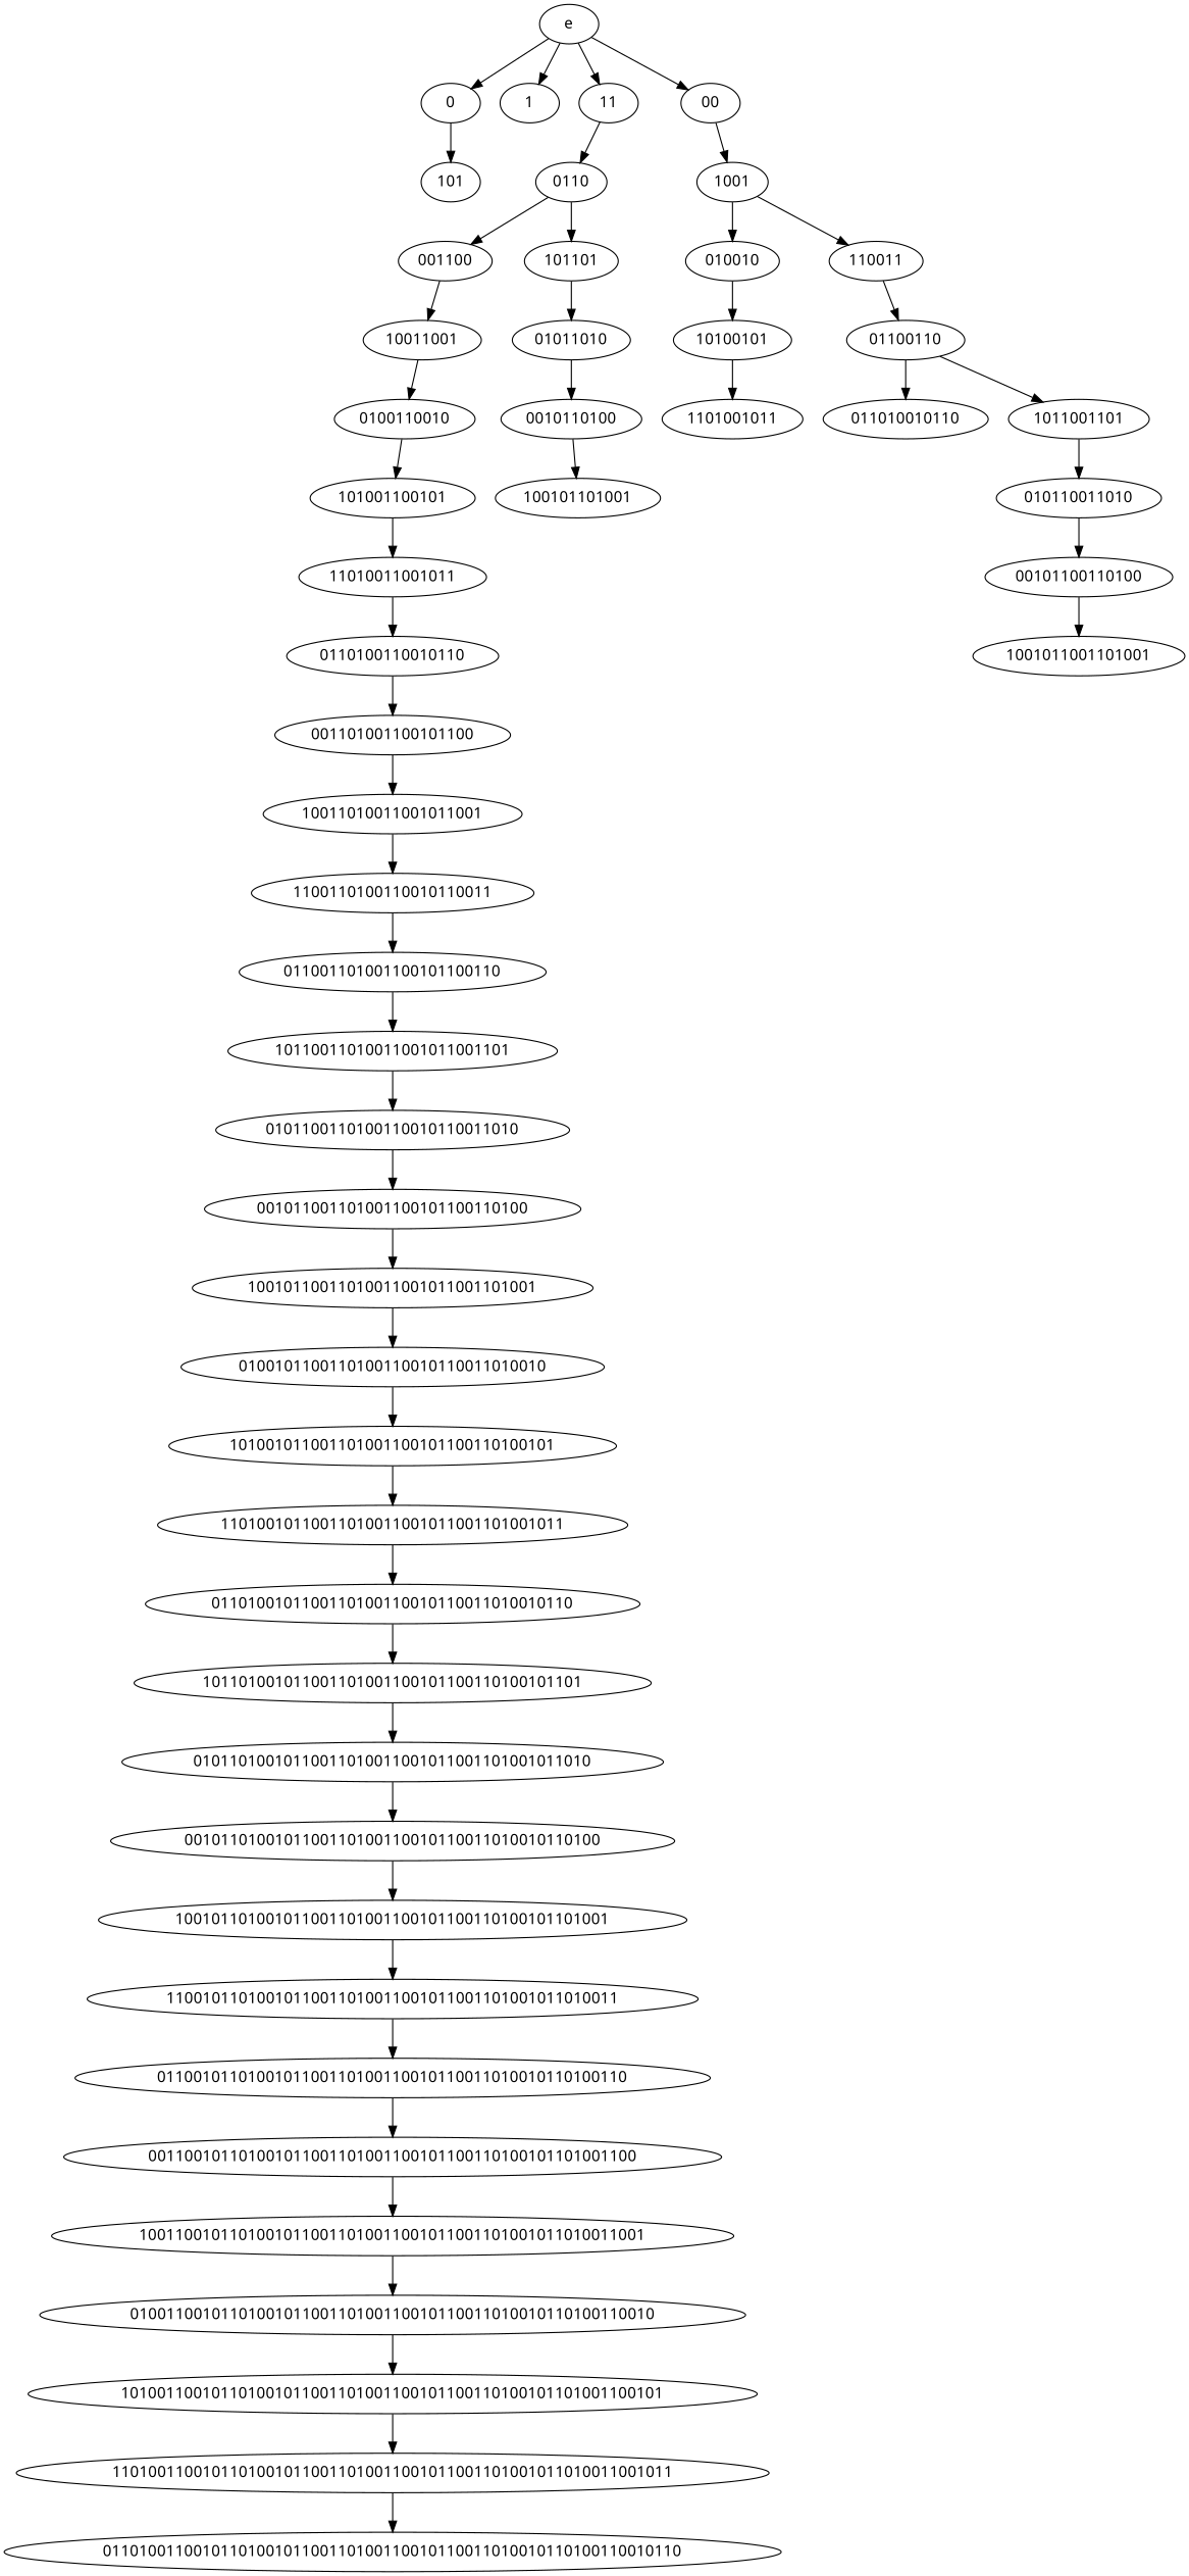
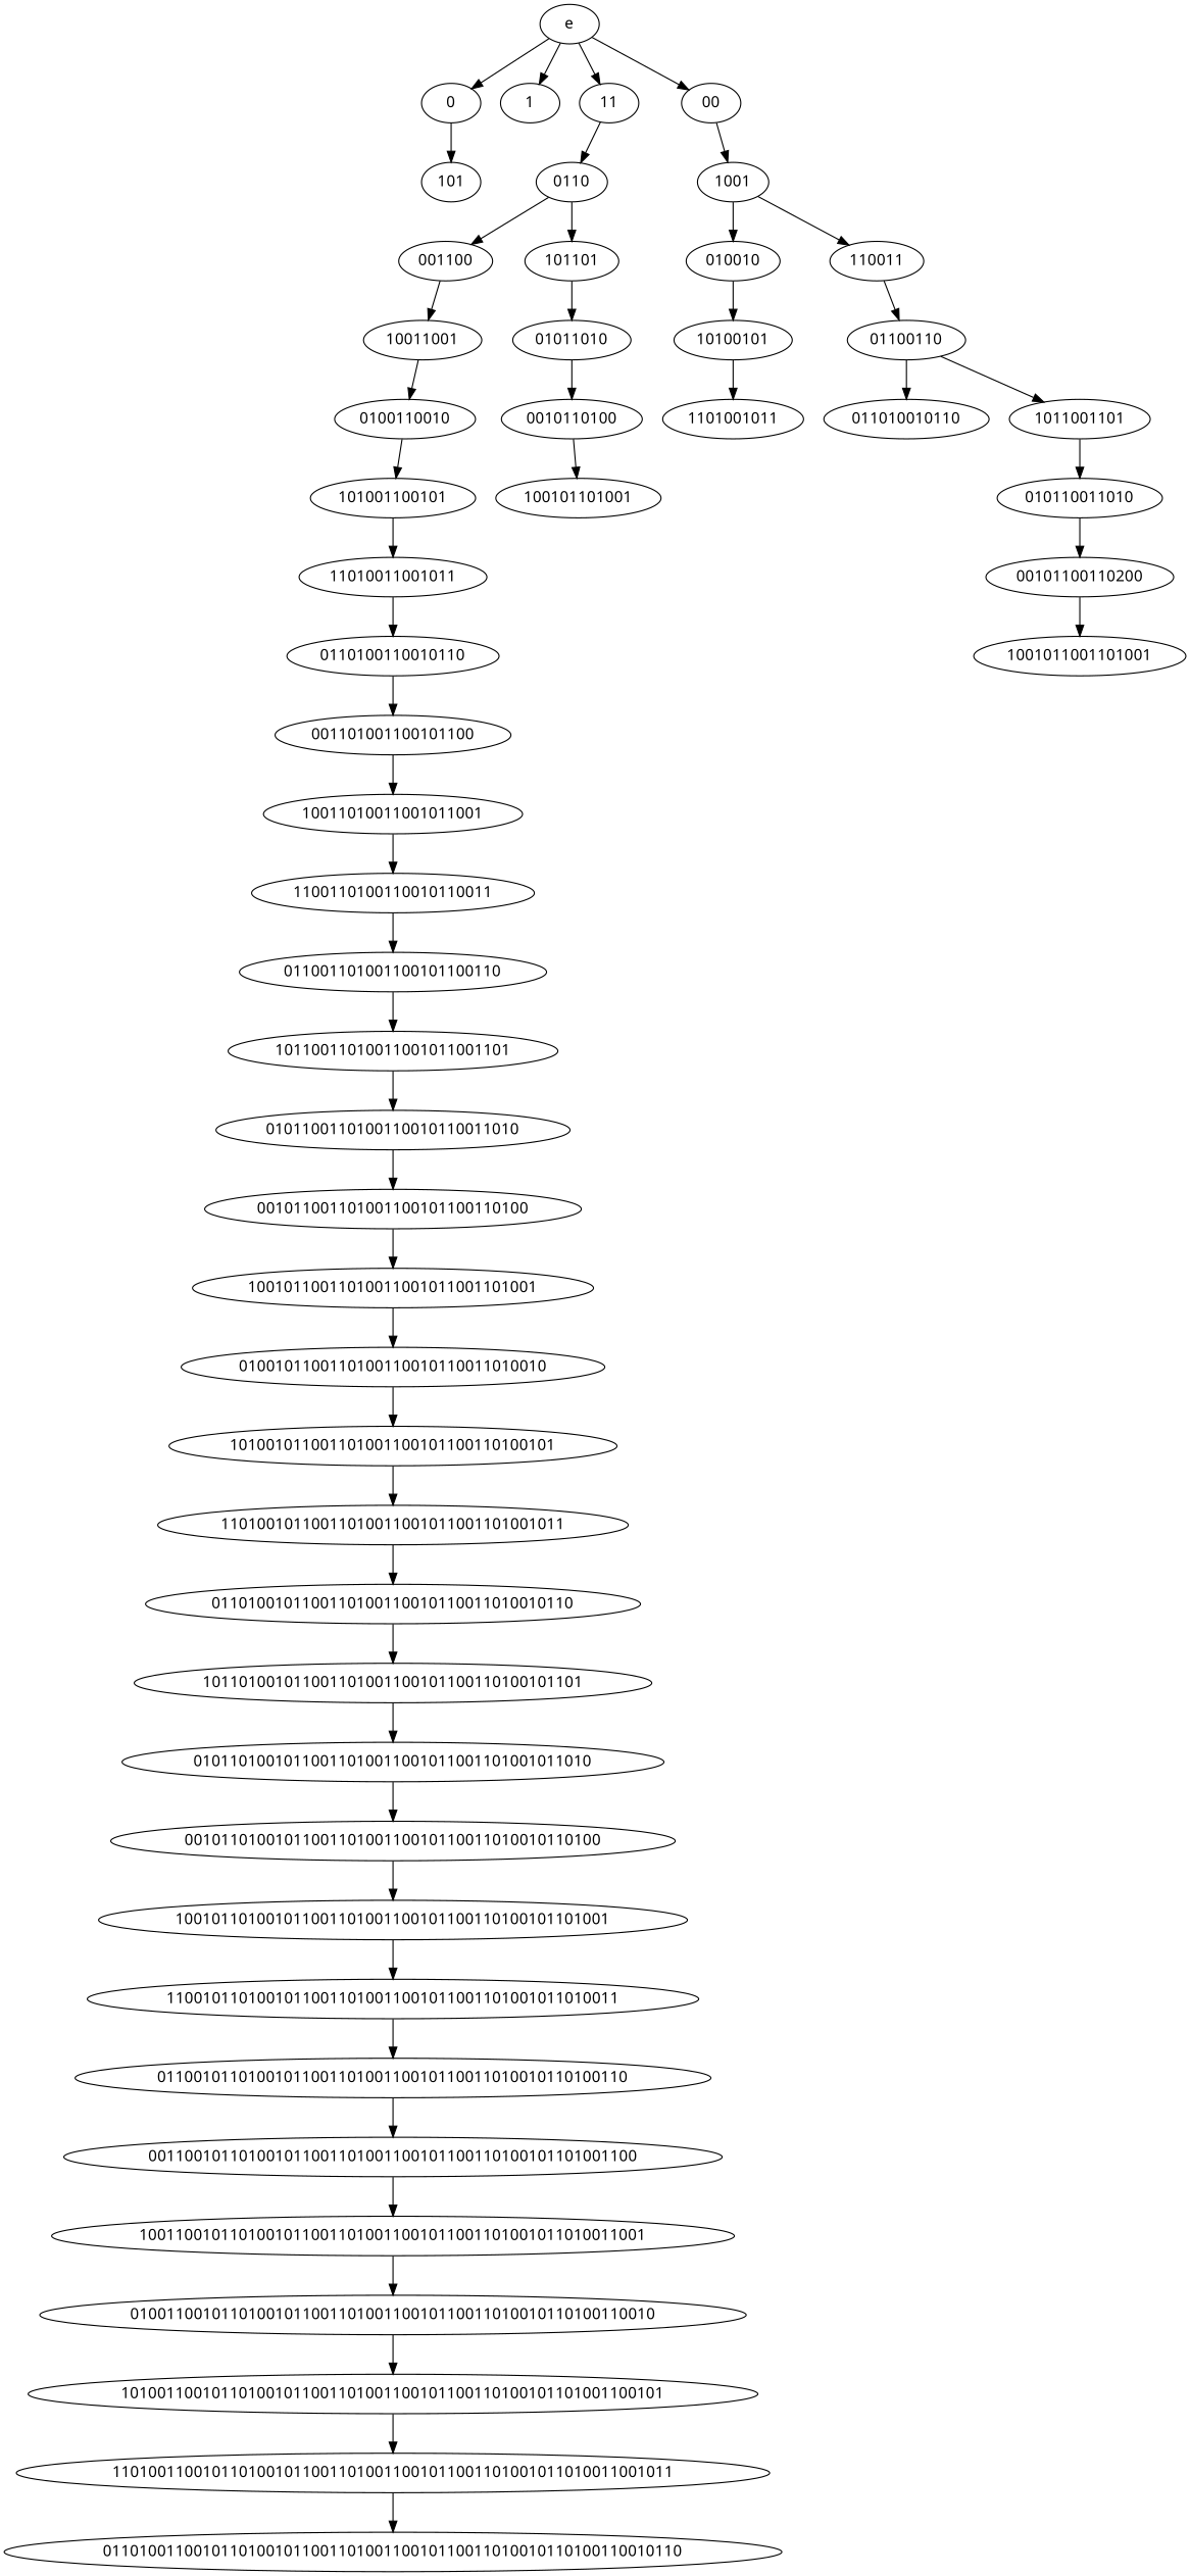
  digraph {
    fontname="Noto Sans"
    node [fontname="Noto Sans"]
    edge [fontname="Noto Sans"]
    e
    0
    1
    11
    00
    101
    0110
    1001
    001100
    101101
    010010
    110011
    10011001
    01011010
    0100110010
    0010110100
    101001100101
    11010011001011
    0110100110010110
    001101001100101100
    10011010011001011001
    1100110100110010110011
    011001101001100101100110
    10110011010011001011001101
    0101100110100110010110011010
    001011001101001100101100110100
    10010110011010011001011001101001
    0100101100110100110010110011010010
    101001011001101001100101100110100101
    11010010110011010011001011001101001011
    0110100101100110100110010110011010010110
    101101001011001101001100101100110100101101
    01011010010110011010011001011001101001011010
    0010110100101100110100110010110011010010110100
    100101101001011001101001100101100110100101101001
    11001011010010110011010011001011001101001011010011
    0110010110100101100110100110010110011010010110100110
    001100101101001011001101001100101100110100101101001100
    10011001011010010110011010011001011001101001011010011001
    0100110010110100101100110100110010110011010010110100110010
    101001100101101001011001101001100101100110100101101001100101
    11010011001011010010110011010011001011001101001011010011001011
    0110100110010110100101100110100110010110011010010110100110010110
    100101101001
    10100101
    01100110
    1101001011
    011010010110
    1011001101
    010110011010
-   00101100110100
+   00101100110100 [label=00101100110200]
    1001011001101001
    e -> 0
    e -> 1
    e -> 11
    e -> 00
    0 -> 101
    11 -> 0110
    00 -> 1001
    0110 -> 001100
    0110 -> 101101
    1001 -> 010010
    1001 -> 110011
    001100 -> 10011001
    101101 -> 01011010
    010010 -> 10100101
    110011 -> 01100110
    10011001 -> 0100110010
    01011010 -> 0010110100
    0100110010 -> 101001100101
    0010110100 -> 100101101001
    101001100101 -> 11010011001011
    11010011001011 -> 0110100110010110
    0110100110010110 -> 001101001100101100
    001101001100101100 -> 10011010011001011001
    10011010011001011001 -> 1100110100110010110011
    1100110100110010110011 -> 011001101001100101100110
    011001101001100101100110 -> 10110011010011001011001101
    10110011010011001011001101 -> 0101100110100110010110011010
    0101100110100110010110011010 -> 001011001101001100101100110100
    001011001101001100101100110100 -> 10010110011010011001011001101001
    10010110011010011001011001101001 -> 0100101100110100110010110011010010
    0100101100110100110010110011010010 -> 101001011001101001100101100110100101
    101001011001101001100101100110100101 -> 11010010110011010011001011001101001011
    11010010110011010011001011001101001011 -> 0110100101100110100110010110011010010110
    0110100101100110100110010110011010010110 -> 101101001011001101001100101100110100101101
    101101001011001101001100101100110100101101 -> 01011010010110011010011001011001101001011010
    01011010010110011010011001011001101001011010 -> 0010110100101100110100110010110011010010110100
    0010110100101100110100110010110011010010110100 -> 100101101001011001101001100101100110100101101001
    100101101001011001101001100101100110100101101001 -> 11001011010010110011010011001011001101001011010011
    11001011010010110011010011001011001101001011010011 -> 0110010110100101100110100110010110011010010110100110
    0110010110100101100110100110010110011010010110100110 -> 001100101101001011001101001100101100110100101101001100
    001100101101001011001101001100101100110100101101001100 -> 10011001011010010110011010011001011001101001011010011001
    10011001011010010110011010011001011001101001011010011001 -> 0100110010110100101100110100110010110011010010110100110010
    0100110010110100101100110100110010110011010010110100110010 -> 101001100101101001011001101001100101100110100101101001100101
    101001100101101001011001101001100101100110100101101001100101 -> 11010011001011010010110011010011001011001101001011010011001011
    11010011001011010010110011010011001011001101001011010011001011 -> 0110100110010110100101100110100110010110011010010110100110010110
    10100101 -> 1101001011
    01100110 -> 011010010110
    01100110 -> 1011001101
    1011001101 -> 010110011010
    010110011010 -> 00101100110100
    00101100110100 -> 1001011001101001
  }
